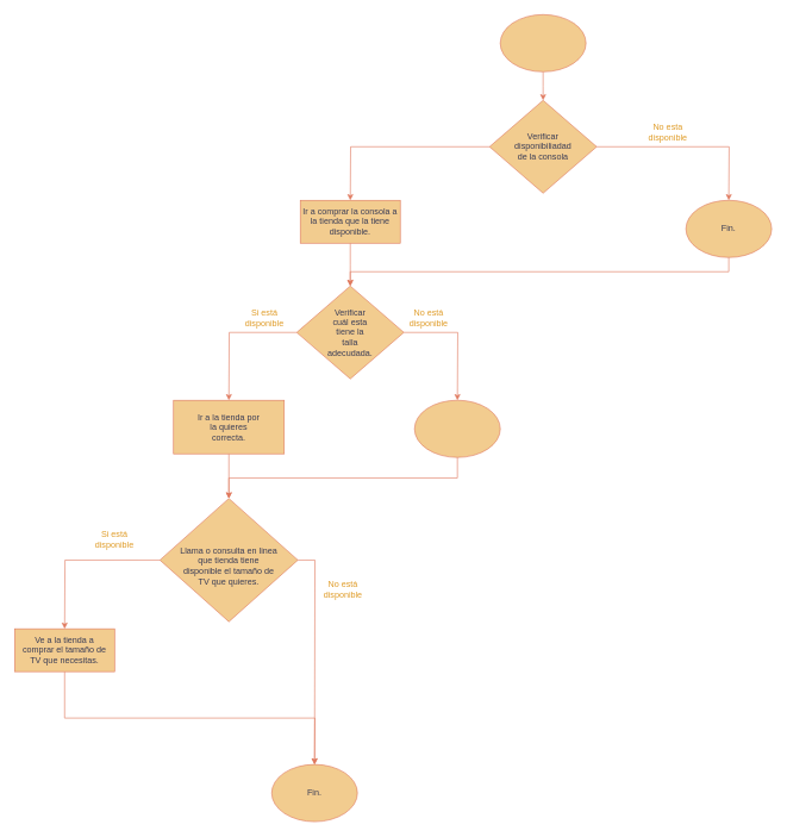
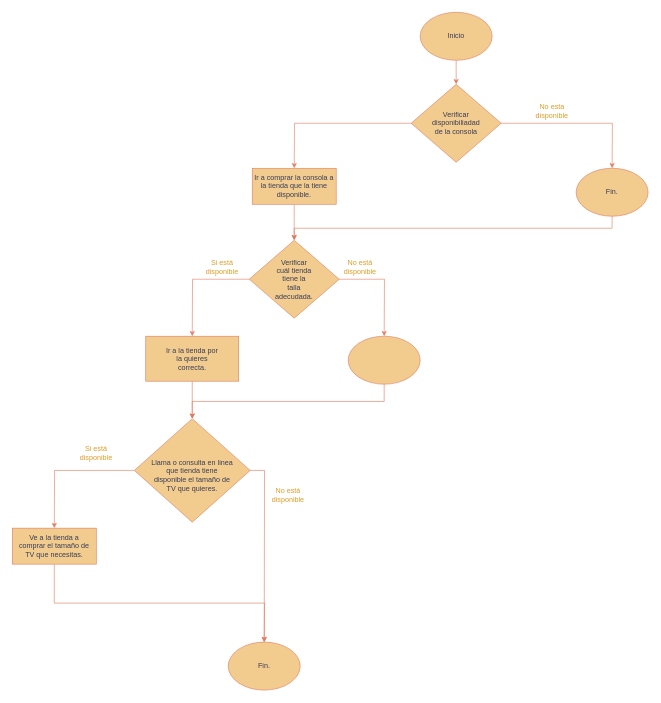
  <mxCell id="0" />
  <mxCell id="1" parent="0" />
  <mxCell id="2" style="edgeStyle=orthogonalEdgeStyle;rounded=0;orthogonalLoop=1;jettySize=auto;html=1;exitX=0.5;exitY=1;exitDx=0;exitDy=0;labelBackgroundColor=none;strokeColor=#E07A5F;fontColor=default;" edge="1" parent="1" source="3"><mxGeometry relative="1" as="geometry"><mxPoint x="760" y="140" as="targetPoint" /></mxGeometry></mxCell>
  <mxCell id="3" value="" style="ellipse;whiteSpace=wrap;html=1;labelBackgroundColor=none;fillColor=#F2CC8F;strokeColor=#E07A5F;fontColor=#393C56;" vertex="1" parent="1"><mxGeometry x="700" y="20" width="120" height="80" as="geometry" /></mxCell>
+ <mxCell id="4" value="Inicio" style="text;html=1;align=center;verticalAlign=middle;whiteSpace=wrap;rounded=0;labelBackgroundColor=none;fontColor=#393C56;" vertex="1" parent="1"><mxGeometry x="730" y="45" width="60" height="30" as="geometry" /></mxCell>
  <mxCell id="5" style="edgeStyle=orthogonalEdgeStyle;rounded=0;orthogonalLoop=1;jettySize=auto;html=1;exitX=0;exitY=0.5;exitDx=0;exitDy=0;strokeColor=#E07A5F;fontColor=default;fillColor=#F2CC8F;labelBackgroundColor=none;" edge="1" parent="1" source="7"><mxGeometry relative="1" as="geometry"><mxPoint x="490" y="280" as="targetPoint" /></mxGeometry></mxCell>
  <mxCell id="6" style="edgeStyle=orthogonalEdgeStyle;rounded=0;orthogonalLoop=1;jettySize=auto;html=1;exitX=1;exitY=0.5;exitDx=0;exitDy=0;strokeColor=#E07A5F;fontColor=default;fillColor=#F2CC8F;labelBackgroundColor=none;" edge="1" parent="1" source="7"><mxGeometry relative="1" as="geometry"><mxPoint x="1020" y="280" as="targetPoint" /></mxGeometry></mxCell>
  <mxCell id="7" value="" style="rhombus;whiteSpace=wrap;html=1;strokeColor=#E07A5F;fontColor=#393C56;fillColor=#F2CC8F;labelBackgroundColor=none;" vertex="1" parent="1"><mxGeometry x="685" y="140" width="150" height="130" as="geometry" /></mxCell>
  <mxCell id="8" value="Verificar disponibiliadad de la consola" style="text;html=1;align=center;verticalAlign=middle;whiteSpace=wrap;rounded=0;fontColor=#393C56;labelBackgroundColor=none;" vertex="1" parent="1"><mxGeometry x="730" y="190" width="60" height="30" as="geometry" /></mxCell>
  <mxCell id="9" style="edgeStyle=orthogonalEdgeStyle;rounded=0;orthogonalLoop=1;jettySize=auto;html=1;exitX=0.5;exitY=1;exitDx=0;exitDy=0;strokeColor=#E07A5F;fontColor=default;fillColor=#F2CC8F;labelBackgroundColor=none;" edge="1" parent="1" source="10"><mxGeometry relative="1" as="geometry"><mxPoint x="489.952" y="400" as="targetPoint" /></mxGeometry></mxCell>
  <mxCell id="10" value="Ir a comprar la consola a la tienda que la tiene disponible." style="rounded=0;whiteSpace=wrap;html=1;strokeColor=#E07A5F;fontColor=#393C56;fillColor=#F2CC8F;labelBackgroundColor=none;" vertex="1" parent="1"><mxGeometry x="420" y="280" width="140" height="60" as="geometry" /></mxCell>
- <mxCell id="11" value="&lt;font style=&quot;color: rgb(223, 155, 38);&quot;&gt;No esta disponible&lt;/font&gt;" style="text;html=1;align=center;verticalAlign=middle;whiteSpace=wrap;rounded=0;fontColor=#393C56;labelBackgroundColor=none;" vertex="1" parent="1"><mxGeometry x="905" y="170" width="60" height="30" as="geometry" /></mxCell>
+ <mxCell id="11" value="&lt;font style=&quot;color: rgb(223, 155, 38);&quot;&gt;No esta disponible&lt;/font&gt;" style="text;html=1;align=center;verticalAlign=middle;whiteSpace=wrap;rounded=0;fontColor=#393C56;labelBackgroundColor=none;" vertex="1" parent="1"><mxGeometry x="890" y="170" width="60" height="30" as="geometry" /></mxCell>
  <mxCell id="12" style="edgeStyle=orthogonalEdgeStyle;rounded=0;orthogonalLoop=1;jettySize=auto;html=1;exitX=0.5;exitY=1;exitDx=0;exitDy=0;strokeColor=#E07A5F;fontColor=#393C56;fillColor=#F2CC8F;" edge="1" parent="1" source="13" target="17"><mxGeometry relative="1" as="geometry" /></mxCell>
  <mxCell id="13" value="" style="ellipse;whiteSpace=wrap;html=1;strokeColor=#E07A5F;fontColor=#393C56;fillColor=#F2CC8F;labelBackgroundColor=none;" vertex="1" parent="1"><mxGeometry x="960" y="280" width="120" height="80" as="geometry" /></mxCell>
  <mxCell id="14" value="Fin." style="text;html=1;align=center;verticalAlign=middle;whiteSpace=wrap;rounded=0;fontColor=#393C56;labelBackgroundColor=none;" vertex="1" parent="1"><mxGeometry x="990" y="305" width="60" height="30" as="geometry" /></mxCell>
  <mxCell id="15" style="edgeStyle=orthogonalEdgeStyle;rounded=0;orthogonalLoop=1;jettySize=auto;html=1;exitX=0;exitY=0.5;exitDx=0;exitDy=0;strokeColor=#E07A5F;fontColor=default;fillColor=#F2CC8F;labelBackgroundColor=none;" edge="1" parent="1" source="17"><mxGeometry relative="1" as="geometry"><mxPoint x="320" y="560" as="targetPoint" /></mxGeometry></mxCell>
  <mxCell id="16" style="edgeStyle=orthogonalEdgeStyle;rounded=0;orthogonalLoop=1;jettySize=auto;html=1;exitX=1;exitY=0.5;exitDx=0;exitDy=0;strokeColor=#E07A5F;fontColor=default;fillColor=#F2CC8F;labelBackgroundColor=none;" edge="1" parent="1" source="17"><mxGeometry relative="1" as="geometry"><mxPoint x="640" y="560" as="targetPoint" /></mxGeometry></mxCell>
  <mxCell id="17" value="" style="rhombus;whiteSpace=wrap;html=1;strokeColor=#E07A5F;fontColor=#393C56;fillColor=#F2CC8F;labelBackgroundColor=none;" vertex="1" parent="1"><mxGeometry x="415" y="400" width="150" height="130" as="geometry" /></mxCell>
- <mxCell id="18" value="Verificar cuál esta tiene la talla adecudada." style="text;html=1;align=center;verticalAlign=middle;whiteSpace=wrap;rounded=0;fontColor=#393C56;labelBackgroundColor=none;" vertex="1" parent="1"><mxGeometry x="460" y="450" width="60" height="30" as="geometry" /></mxCell>
+ <mxCell id="18" value="Verificar cuál tienda tiene la talla adecudada." style="text;html=1;align=center;verticalAlign=middle;whiteSpace=wrap;rounded=0;fontColor=#393C56;labelBackgroundColor=none;" vertex="1" parent="1"><mxGeometry x="460" y="450" width="60" height="30" as="geometry" /></mxCell>
  <mxCell id="19" style="edgeStyle=orthogonalEdgeStyle;rounded=0;orthogonalLoop=1;jettySize=auto;html=1;exitX=0.5;exitY=1;exitDx=0;exitDy=0;entryX=0.5;entryY=0;entryDx=0;entryDy=0;strokeColor=#E07A5F;fontColor=default;fillColor=#F2CC8F;labelBackgroundColor=none;" edge="1" parent="1" source="20" target="28"><mxGeometry relative="1" as="geometry" /></mxCell>
  <mxCell id="20" value="" style="rounded=0;whiteSpace=wrap;html=1;strokeColor=#E07A5F;fontColor=#393C56;fillColor=#F2CC8F;labelBackgroundColor=none;" vertex="1" parent="1"><mxGeometry x="242.5" y="560" width="155" height="75" as="geometry" /></mxCell>
  <mxCell id="21" value="Ir a la tienda por la quieres correcta." style="text;html=1;align=center;verticalAlign=middle;whiteSpace=wrap;rounded=0;fontColor=#393C56;labelBackgroundColor=none;" vertex="1" parent="1"><mxGeometry x="270" y="575" width="100" height="45" as="geometry" /></mxCell>
  <mxCell id="22" value="&lt;font style=&quot;color: light-dark(rgb(223, 155, 38), rgb(237, 237, 237));&quot;&gt;Si está disponible&lt;/font&gt;" style="text;html=1;align=center;verticalAlign=middle;whiteSpace=wrap;rounded=0;fontColor=#393C56;labelBackgroundColor=none;" vertex="1" parent="1"><mxGeometry x="340" y="430" width="60" height="30" as="geometry" /></mxCell>
  <mxCell id="23" value="&lt;font style=&quot;color: light-dark(rgb(223, 155, 38), rgb(237, 237, 237));&quot;&gt;No está disponible&lt;/font&gt;" style="text;html=1;align=center;verticalAlign=middle;whiteSpace=wrap;rounded=0;fontColor=#393C56;labelBackgroundColor=none;" vertex="1" parent="1"><mxGeometry x="570" y="430" width="60" height="30" as="geometry" /></mxCell>
  <mxCell id="24" style="edgeStyle=orthogonalEdgeStyle;rounded=0;orthogonalLoop=1;jettySize=auto;html=1;exitX=0.5;exitY=1;exitDx=0;exitDy=0;strokeColor=#E07A5F;fontColor=#393C56;fillColor=#F2CC8F;" edge="1" parent="1" source="25" target="28"><mxGeometry relative="1" as="geometry" /></mxCell>
  <mxCell id="25" value="" style="ellipse;whiteSpace=wrap;html=1;strokeColor=#E07A5F;fontColor=#393C56;fillColor=#F2CC8F;labelBackgroundColor=none;" vertex="1" parent="1"><mxGeometry x="580" y="560" width="120" height="80" as="geometry" /></mxCell>
  <mxCell id="26" style="edgeStyle=orthogonalEdgeStyle;rounded=0;orthogonalLoop=1;jettySize=auto;html=1;exitX=0;exitY=0.5;exitDx=0;exitDy=0;strokeColor=#E07A5F;fontColor=default;fillColor=#F2CC8F;labelBackgroundColor=none;" edge="1" parent="1" source="28"><mxGeometry relative="1" as="geometry"><mxPoint x="90" y="880" as="targetPoint" /></mxGeometry></mxCell>
  <mxCell id="27" style="edgeStyle=orthogonalEdgeStyle;rounded=0;orthogonalLoop=1;jettySize=auto;html=1;exitX=1;exitY=0.5;exitDx=0;exitDy=0;strokeColor=#E07A5F;fontColor=default;fillColor=#F2CC8F;labelBackgroundColor=none;" edge="1" parent="1" source="28"><mxGeometry relative="1" as="geometry"><mxPoint x="440" y="1070" as="targetPoint" /></mxGeometry></mxCell>
  <mxCell id="28" value="" style="rhombus;whiteSpace=wrap;html=1;strokeColor=#E07A5F;fontColor=#393C56;fillColor=#F2CC8F;labelBackgroundColor=none;" vertex="1" parent="1"><mxGeometry x="223.44" y="697.5" width="193.13" height="172.5" as="geometry" /></mxCell>
  <mxCell id="29" value="Llama o consulta en linea que tienda tiene disponible el tamaño de TV que quieres." style="text;html=1;align=center;verticalAlign=middle;whiteSpace=wrap;rounded=0;fontColor=#393C56;labelBackgroundColor=none;" vertex="1" parent="1"><mxGeometry x="250" y="770" width="140" height="43.75" as="geometry" /></mxCell>
  <mxCell id="30" style="edgeStyle=orthogonalEdgeStyle;rounded=0;orthogonalLoop=1;jettySize=auto;html=1;exitX=0.5;exitY=1;exitDx=0;exitDy=0;strokeColor=#E07A5F;fontColor=default;fillColor=#F2CC8F;labelBackgroundColor=none;" edge="1" parent="1" source="31"><mxGeometry relative="1" as="geometry"><mxPoint x="440" y="1070" as="targetPoint" /></mxGeometry></mxCell>
  <mxCell id="31" value="" style="rounded=0;whiteSpace=wrap;html=1;strokeColor=#E07A5F;fontColor=#393C56;fillColor=#F2CC8F;labelBackgroundColor=none;" vertex="1" parent="1"><mxGeometry x="20" y="880" width="140" height="60" as="geometry" /></mxCell>
  <mxCell id="32" value="Ve a la tienda a comprar el tamaño de TV que necesitas." style="text;html=1;align=center;verticalAlign=middle;whiteSpace=wrap;rounded=0;fontColor=#393C56;labelBackgroundColor=none;" vertex="1" parent="1"><mxGeometry x="30" y="895" width="120" height="30" as="geometry" /></mxCell>
  <mxCell id="33" value="" style="ellipse;whiteSpace=wrap;html=1;strokeColor=#E07A5F;fontColor=#393C56;fillColor=#F2CC8F;labelBackgroundColor=none;" vertex="1" parent="1"><mxGeometry x="380" y="1070" width="120" height="80" as="geometry" /></mxCell>
  <mxCell id="34" value="Fin." style="text;html=1;align=center;verticalAlign=middle;whiteSpace=wrap;rounded=0;fontColor=#393C56;labelBackgroundColor=none;" vertex="1" parent="1"><mxGeometry x="410" y="1095" width="60" height="30" as="geometry" /></mxCell>
  <mxCell id="35" value="&lt;font style=&quot;color: rgb(223, 155, 38);&quot;&gt;Si está disponible&lt;/font&gt;" style="text;html=1;align=center;verticalAlign=middle;whiteSpace=wrap;rounded=0;fontColor=#393C56;labelBackgroundColor=none;" vertex="1" parent="1"><mxGeometry y="740" width="60" height="30" as="geometry" x="130" /></mxCell>
  <mxCell id="36" value="&lt;font style=&quot;color: rgb(223, 155, 38);&quot;&gt;No está disponible&lt;/font&gt;" style="text;html=1;align=center;verticalAlign=middle;whiteSpace=wrap;rounded=0;fontColor=#393C56;labelBackgroundColor=none;" vertex="1" parent="1"><mxGeometry x="450" y="810" width="60" height="30" as="geometry" /></mxCell>
